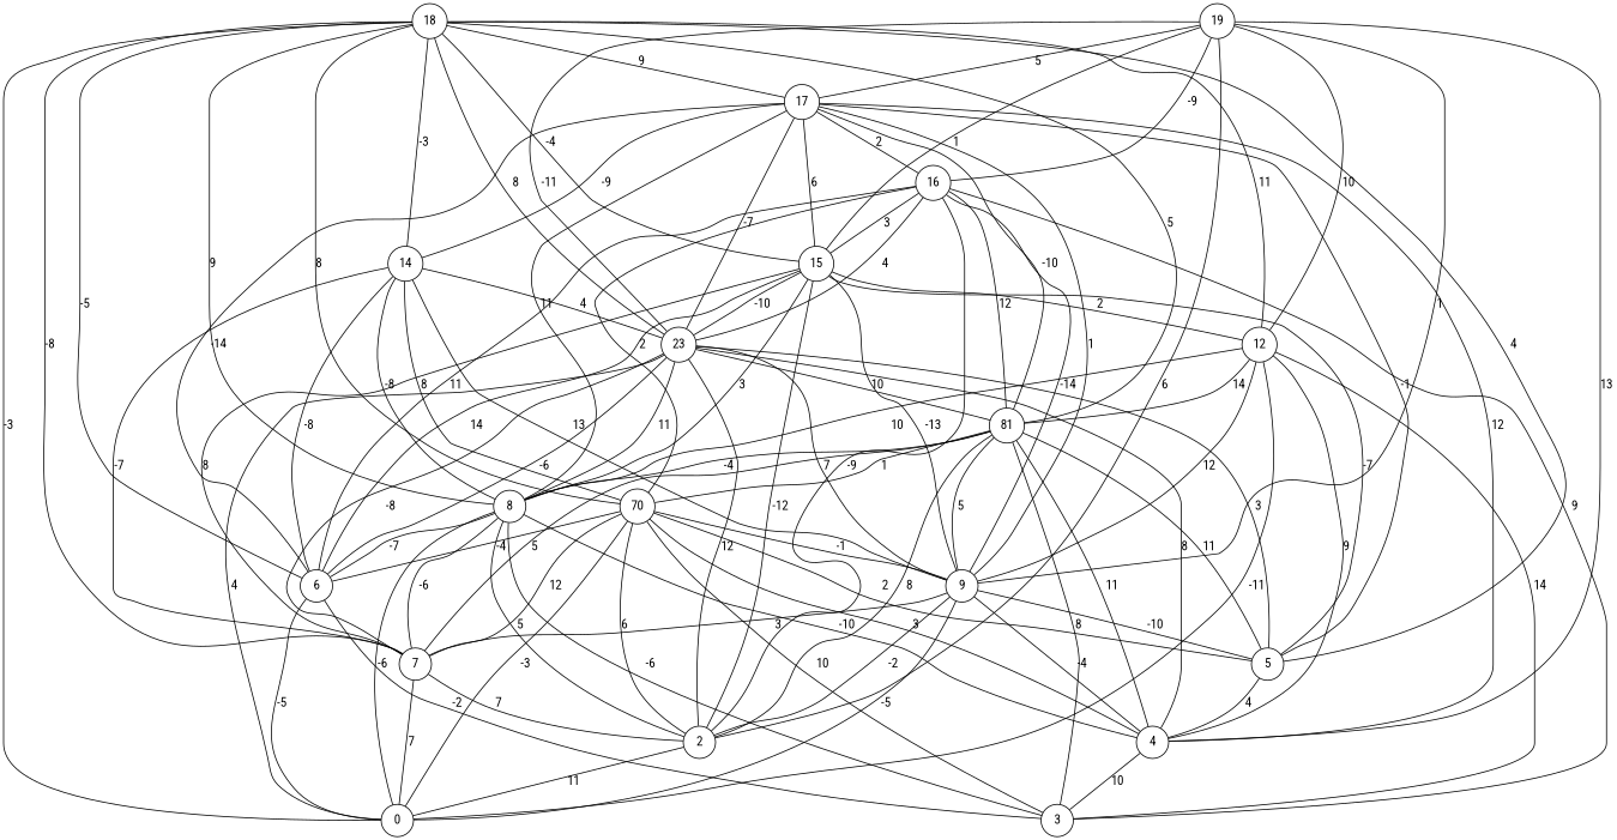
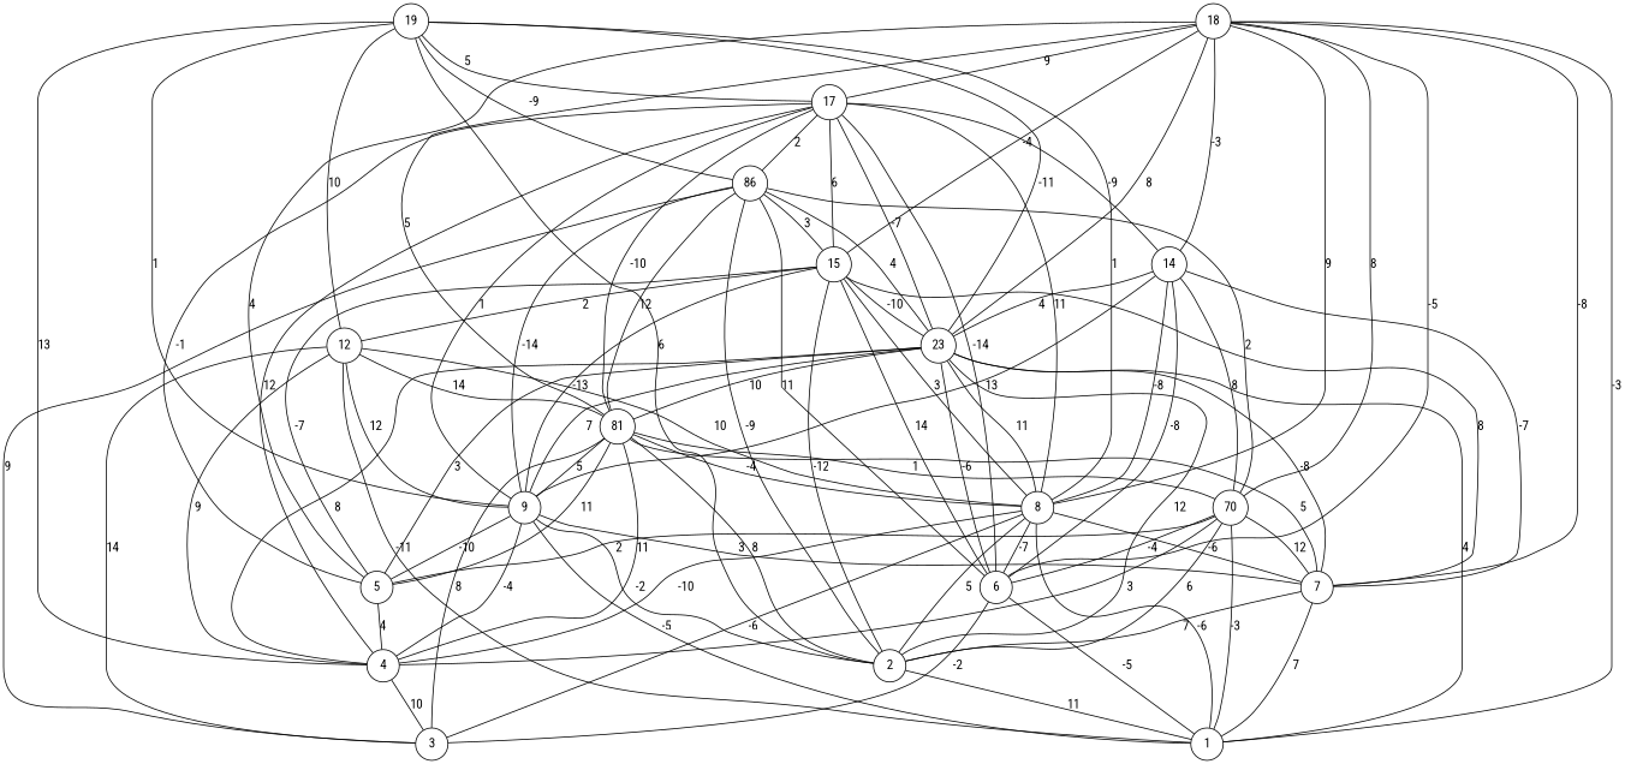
  graph {
    fontname="Roboto Condensed"
    node [fontname="Roboto Condensed" shape=circle]
    edge [fontname="Roboto Condensed"]
    19
    2
    4
    9
    12
    n6 [label=23]
    15
-   16
+   16 [label=86]
    17
-   1 [label=0]
+   1
    3
    5
    7
    8
    n15 [label=81]
    6
    n17 [label=70]
    14
    18
    19 -- 2 [label=6]
    19 -- 4 [label=13]
    19 -- 9 [label=1]
    19 -- 12 [label=10]
    19 -- n6 [label=-11]
-   19 -- 15 [label=1]
+   19 -- 8 [label=1]
    19 -- 16 [label=-9]
    19 -- 17 [label=5]
    2 -- 1 [label=11]
    4 -- 3 [label=10]
    9 -- 2 [label=-2]
    9 -- 4 [label=-4]
    9 -- 1 [label=-5]
    9 -- 5 [label=-10]
    9 -- 7 [label=3]
    12 -- 4 [label=9]
    12 -- 9 [label=12]
    12 -- 1 [label=-11]
    12 -- 3 [label=14]
    12 -- 8 [label=10]
    12 -- n15 [label=14]
    n6 -- 2 [label=12]
    n6 -- 4 [label=8]
    n6 -- 9 [label=7]
    n6 -- 1 [label=4]
    n6 -- 5 [label=3]
    n6 -- 7 [label=-8]
    n6 -- 8 [label=11]
    n6 -- n15 [label=10]
    n6 -- 6 [label=-6]
    15 -- 2 [label=-12]
    15 -- 9 [label=-13]
    15 -- 12 [label=2]
    15 -- n6 [label=-10]
    15 -- 5 [label=-7]
    15 -- 7 [label=8]
    15 -- 8 [label=3]
    15 -- 6 [label=14]
    16 -- 2 [label=-9]
    16 -- 9 [label=-14]
    16 -- n6 [label=4]
    16 -- 15 [label=3]
    16 -- 3 [label=9]
    16 -- n15 [label=12]
    16 -- 6 [label=11]
    16 -- n17 [label=2]
    17 -- 4 [label=12]
    17 -- 9 [label=1]
    17 -- n6 [label=-7]
    17 -- 15 [label=6]
    17 -- 16 [label=2]
    17 -- 5 [label=-1]
    17 -- 8 [label=11]
    17 -- n15 [label=-10]
    17 -- 6 [label=-14]
    17 -- 14 [label=-9]
    5 -- 4 [label=4]
    7 -- 2 [label=7]
    7 -- 1 [label=7]
    8 -- 2 [label=5]
    8 -- 4 [label=-10]
    8 -- 1 [label=-6]
    8 -- 3 [label=-6]
    8 -- 7 [label=-6]
    8 -- 6 [label=-7]
    n15 -- 2 [label=8]
    n15 -- 4 [label=11]
    n15 -- 9 [label=5]
    n15 -- 3 [label=8]
    n15 -- 5 [label=11]
    n15 -- 7 [label=5]
    n15 -- 8 [label=-4]
    n15 -- n17 [label=1]
    6 -- 1 [label=-5]
    6 -- 3 [label=-2]
    n17 -- 2 [label=6]
    n17 -- 4 [label=3]
-   n17 -- 9 [label=-1]
    n17 -- 1 [label=-3]
-   n17 -- 3 [label=10]
    n17 -- 5 [label=2]
    n17 -- 7 [label=12]
    n17 -- 6 [label=-4]
    14 -- 9 [label=13]
    14 -- n6 [label=4]
    14 -- 7 [label=-7]
    14 -- 8 [label=-8]
    14 -- 6 [label=-8]
    14 -- n17 [label=8]
-   18 -- 12 [label=11]
    18 -- n6 [label=8]
    18 -- 15 [label=-4]
    18 -- 17 [label=9]
    18 -- 1 [label=-3]
    18 -- 5 [label=4]
    18 -- 7 [label=-8]
    18 -- 8 [label=9]
    18 -- n15 [label=5]
    18 -- 6 [label=-5]
    18 -- n17 [label=8]
    18 -- 14 [label=-3]
  }
